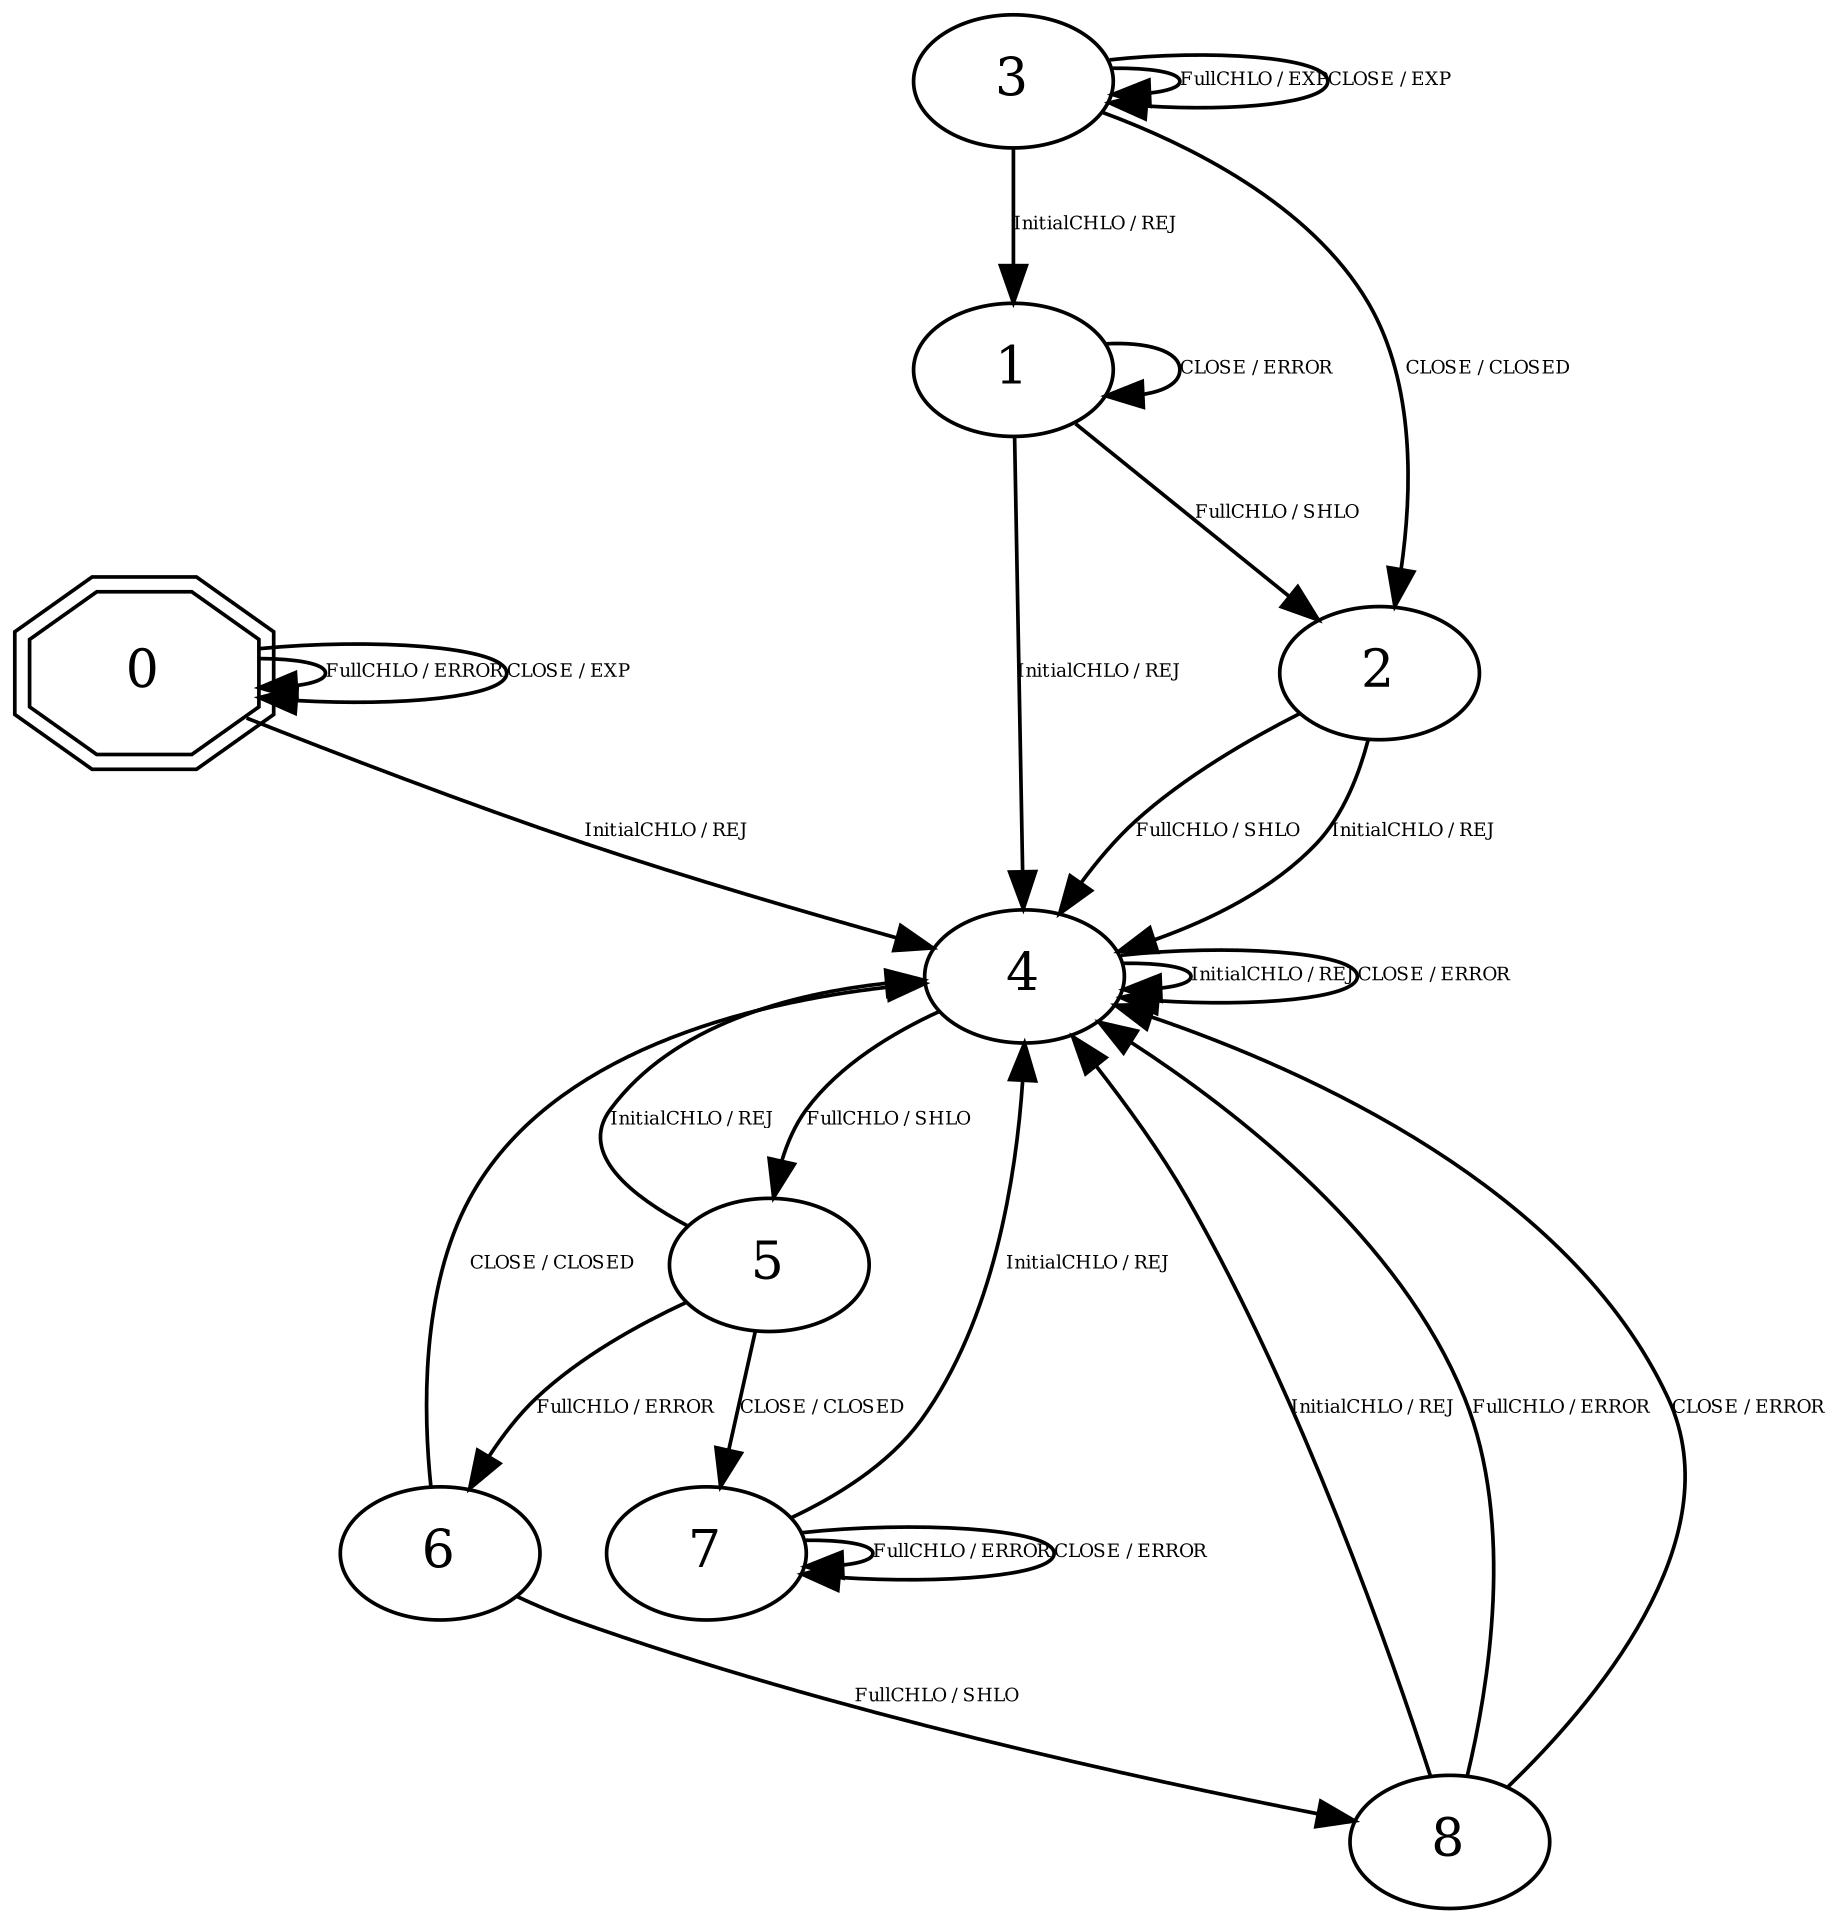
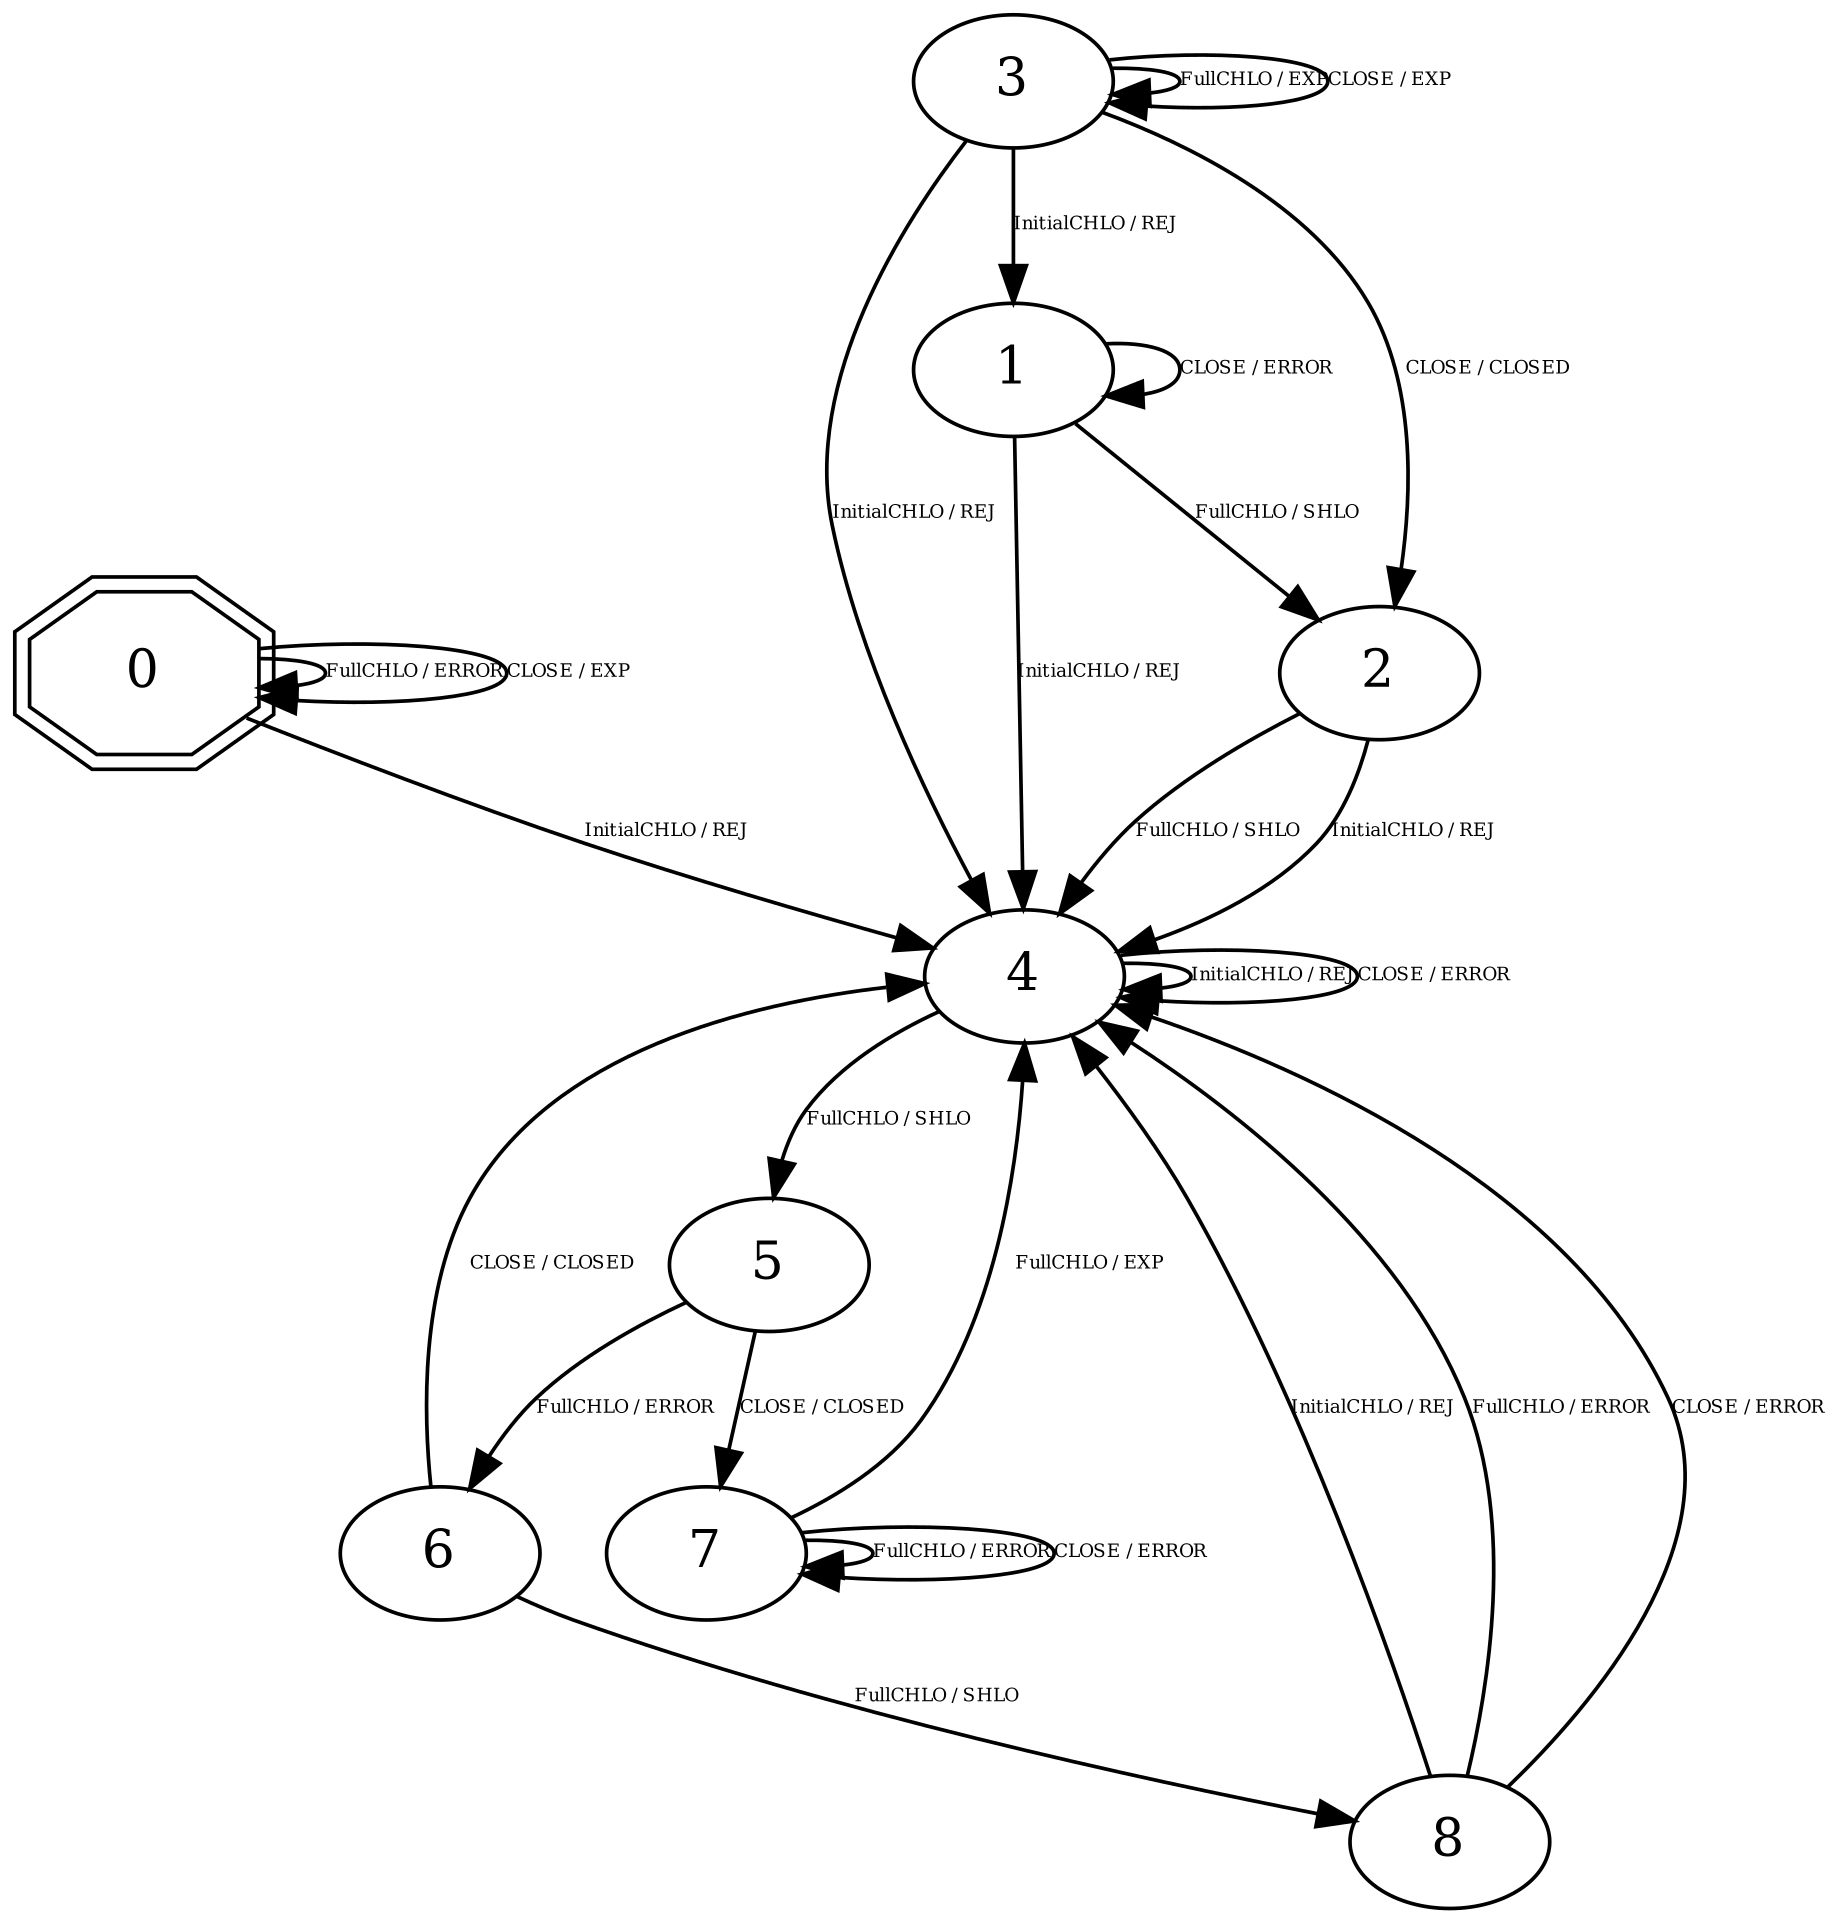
  digraph {
    node [fillcolor=white shape=ellipse style=filled]
    edge [fontsize=5]
    0 [shape=doubleoctagon]
    4
    1
    2
    5
    3
    7
    6
    8
    0 -> 0 [label="FullCHLO / ERROR"]
    0 -> 0 [label="CLOSE / EXP"]
    0 -> 4 [label="InitialCHLO / REJ"]
    4 -> 4 [label="InitialCHLO / REJ"]
    4 -> 4 [label="CLOSE / ERROR"]
    4 -> 5 [label="FullCHLO / SHLO"]
    1 -> 4 [label="InitialCHLO / REJ"]
    1 -> 1 [label="CLOSE / ERROR"]
    1 -> 2 [label="FullCHLO / SHLO"]
    2 -> 4 [label="InitialCHLO / REJ"]
    2 -> 4 [label="FullCHLO / SHLO"]
-   5 -> 4 [label="InitialCHLO / REJ"]
+   3 -> 4 [label="InitialCHLO / REJ"]
    5 -> 7 [label="CLOSE / CLOSED"]
    5 -> 6 [label="FullCHLO / ERROR"]
    3 -> 1 [label="InitialCHLO / REJ"]
    3 -> 2 [label="CLOSE / CLOSED"]
    3 -> 3 [label="FullCHLO / EXP"]
    3 -> 3 [label="CLOSE / EXP"]
-   7 -> 4 [label="InitialCHLO / REJ"]
+   7 -> 4 [label="FullCHLO / EXP"]
    7 -> 7 [label="FullCHLO / ERROR"]
    7 -> 7 [label="CLOSE / ERROR"]
    6 -> 4 [label="CLOSE / CLOSED"]
    6 -> 8 [label="FullCHLO / SHLO"]
    8 -> 4 [label="InitialCHLO / REJ"]
    8 -> 4 [label="FullCHLO / ERROR"]
    8 -> 4 [label="CLOSE / ERROR"]
  }
